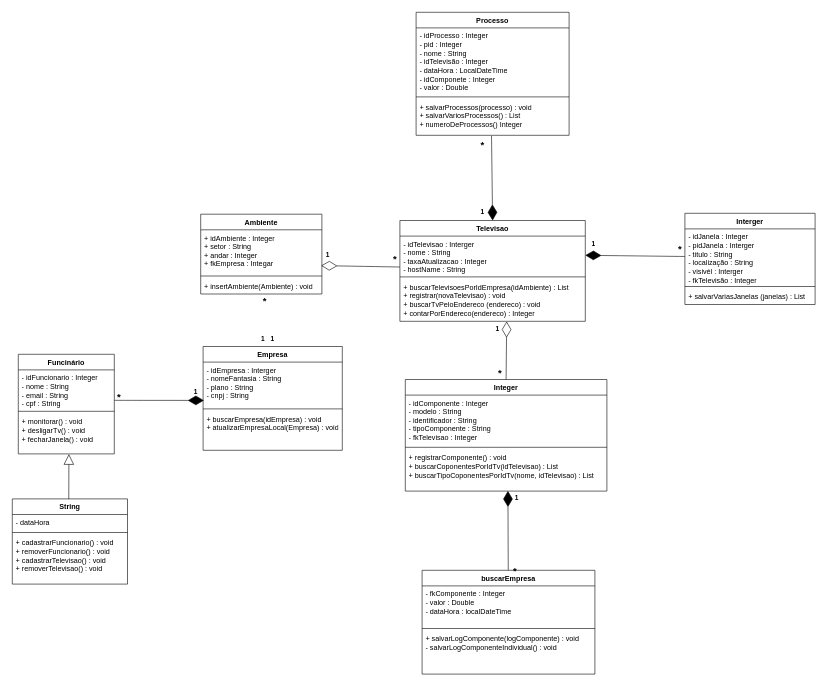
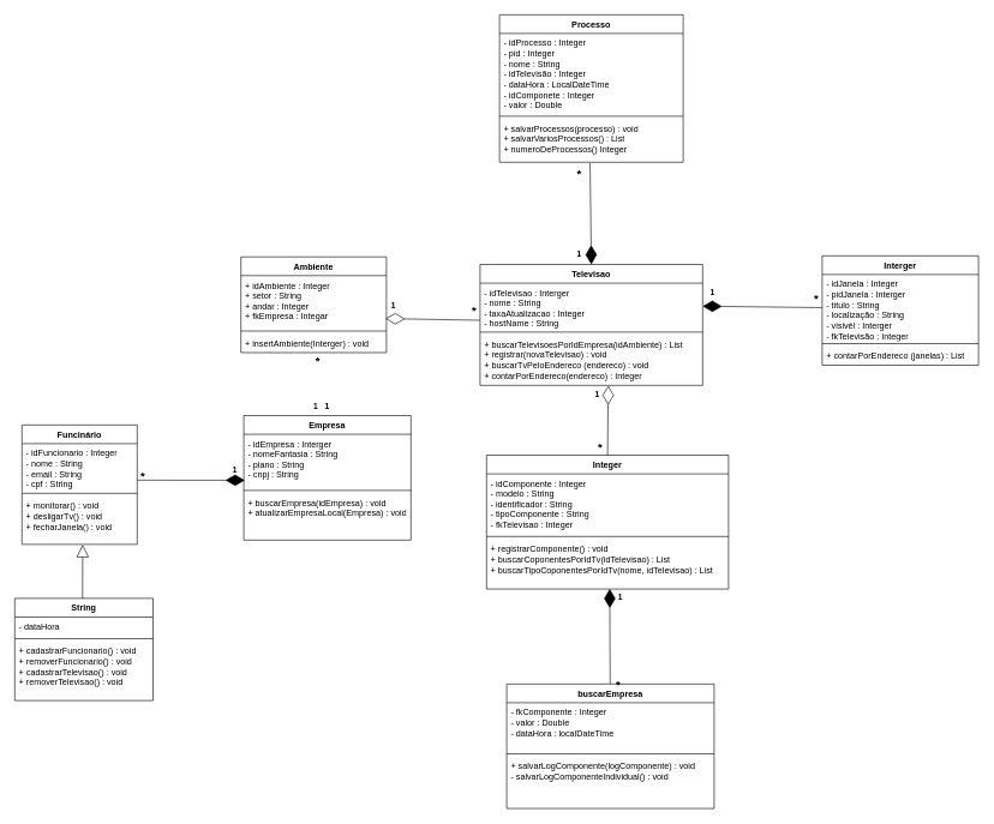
  <mxCell id="0" />
  <mxCell id="1" parent="0" />
  <mxCell id="2" value="Empresa" style="swimlane;fontStyle=1;align=center;verticalAlign=top;childLayout=stackLayout;horizontal=1;startSize=26;horizontalStack=0;resizeParent=1;resizeParentMax=0;resizeLast=0;collapsible=1;marginBottom=0;whiteSpace=wrap;html=1;" parent="1" vertex="1"><mxGeometry x="338" y="577" width="232" height="173" as="geometry" /></mxCell>
  <mxCell id="3" value="- idEmpresa : Interger&lt;div&gt;- nomeFantasia : String&lt;br&gt;&lt;div&gt;- plano : String&lt;/div&gt;&lt;/div&gt;&lt;div&gt;- cnpj : String&lt;/div&gt;" style="text;strokeColor=none;fillColor=none;align=left;verticalAlign=top;spacingLeft=4;spacingRight=4;overflow=hidden;rotatable=0;points=[[0,0.5],[1,0.5]];portConstraint=eastwest;whiteSpace=wrap;html=1;" parent="2" vertex="1"><mxGeometry y="26" width="232" height="74" as="geometry" /></mxCell>
  <mxCell id="4" value="" style="line;strokeWidth=1;fillColor=none;align=left;verticalAlign=middle;spacingTop=-1;spacingLeft=3;spacingRight=3;rotatable=0;labelPosition=right;points=[];portConstraint=eastwest;strokeColor=inherit;" parent="2" vertex="1"><mxGeometry y="100" width="232" height="8" as="geometry" /></mxCell>
  <mxCell id="5" value="+ buscarEmpresa(idEmpresa) : void&lt;div&gt;+ atualizarEmpresaLocal(Empresa) : void&lt;/div&gt;" style="text;strokeColor=none;fillColor=none;align=left;verticalAlign=top;spacingLeft=4;spacingRight=4;overflow=hidden;rotatable=0;points=[[0,0.5],[1,0.5]];portConstraint=eastwest;whiteSpace=wrap;html=1;" parent="2" vertex="1"><mxGeometry y="108" width="232" height="65" as="geometry" /></mxCell>
  <mxCell id="6" value="Funcinário" style="swimlane;fontStyle=1;align=center;verticalAlign=top;childLayout=stackLayout;horizontal=1;startSize=26;horizontalStack=0;resizeParent=1;resizeParentMax=0;resizeLast=0;collapsible=1;marginBottom=0;whiteSpace=wrap;html=1;" parent="1" vertex="1"><mxGeometry x="30" y="590" width="160" height="166" as="geometry" /></mxCell>
  <mxCell id="7" value="- idFuncionario : Integer&lt;div&gt;- nome : String&lt;/div&gt;&lt;div&gt;- email : String&lt;/div&gt;&lt;div&gt;- cpf : String&lt;/div&gt;" style="text;strokeColor=none;fillColor=none;align=left;verticalAlign=top;spacingLeft=4;spacingRight=4;overflow=hidden;rotatable=0;points=[[0,0.5],[1,0.5]];portConstraint=eastwest;whiteSpace=wrap;html=1;" parent="6" vertex="1"><mxGeometry y="26" width="160" height="65" as="geometry" /></mxCell>
  <mxCell id="8" value="" style="line;strokeWidth=1;fillColor=none;align=left;verticalAlign=middle;spacingTop=-1;spacingLeft=3;spacingRight=3;rotatable=0;labelPosition=right;points=[];portConstraint=eastwest;strokeColor=inherit;" parent="6" vertex="1"><mxGeometry y="91" width="160" height="8" as="geometry" /></mxCell>
  <mxCell id="9" value="+ monitorar() : void&lt;div&gt;+ desligarTv() : void&lt;/div&gt;&lt;div&gt;+ fecharJanela() : void&lt;/div&gt;" style="text;strokeColor=none;fillColor=none;align=left;verticalAlign=top;spacingLeft=4;spacingRight=4;overflow=hidden;rotatable=0;points=[[0,0.5],[1,0.5]];portConstraint=eastwest;whiteSpace=wrap;html=1;" parent="6" vertex="1"><mxGeometry y="99" width="160" height="67" as="geometry" /></mxCell>
  <mxCell id="10" value="&lt;b&gt;*&lt;/b&gt;" style="text;html=1;align=center;verticalAlign=middle;whiteSpace=wrap;rounded=0;fontSize=16;" parent="1" vertex="1"><mxGeometry x="190" y="649" width="16" height="22" as="geometry" /></mxCell>
  <mxCell id="11" value="&lt;span style=&quot;font-size: 11px;&quot;&gt;&lt;b&gt;1&lt;/b&gt;&lt;/span&gt;" style="text;html=1;align=center;verticalAlign=middle;whiteSpace=wrap;rounded=0;fontSize=16;" parent="1" vertex="1"><mxGeometry x="318" y="639" width="16" height="22" as="geometry" /></mxCell>
  <mxCell id="12" value="Televisao" style="swimlane;fontStyle=1;align=center;verticalAlign=top;childLayout=stackLayout;horizontal=1;startSize=26;horizontalStack=0;resizeParent=1;resizeParentMax=0;resizeLast=0;collapsible=1;marginBottom=0;whiteSpace=wrap;html=1;" parent="1" vertex="1"><mxGeometry x="666" y="367" width="309" height="168" as="geometry" /></mxCell>
  <mxCell id="13" value="- idTelevisao : Interger&lt;div&gt;- nome : String&lt;/div&gt;&lt;div&gt;- taxaAtualizacao : Integer&lt;/div&gt;&lt;div&gt;- hostName : String&lt;/div&gt;" style="text;strokeColor=none;fillColor=none;align=left;verticalAlign=top;spacingLeft=4;spacingRight=4;overflow=hidden;rotatable=0;points=[[0,0.5],[1,0.5]];portConstraint=eastwest;whiteSpace=wrap;html=1;" parent="12" vertex="1"><mxGeometry y="26" width="309" height="64" as="geometry" /></mxCell>
  <mxCell id="14" value="" style="line;strokeWidth=1;fillColor=none;align=left;verticalAlign=middle;spacingTop=-1;spacingLeft=3;spacingRight=3;rotatable=0;labelPosition=right;points=[];portConstraint=eastwest;strokeColor=inherit;" parent="12" vertex="1"><mxGeometry y="90" width="309" height="8" as="geometry" /></mxCell>
  <mxCell id="15" value="&lt;div&gt;+ buscarTelevisoesPorIdEmpresa(idAmbiente) : List&lt;/div&gt;+ registrar(novaTelevisao) : void&lt;div&gt;+ buscarTvPeloEndereco (endereco) : void&lt;/div&gt;&lt;div&gt;+ contarPorEndereco(endereco) : Integer&lt;/div&gt;" style="text;strokeColor=none;fillColor=none;align=left;verticalAlign=top;spacingLeft=4;spacingRight=4;overflow=hidden;rotatable=0;points=[[0,0.5],[1,0.5]];portConstraint=eastwest;whiteSpace=wrap;html=1;" parent="12" vertex="1"><mxGeometry y="98" width="309" height="70" as="geometry" /></mxCell>
  <mxCell id="16" value="" style="endArrow=diamondThin;endFill=0;endSize=24;html=1;rounded=0;fontSize=12;curved=1;exitX=0;exitY=0.805;exitDx=0;exitDy=0;exitPerimeter=0;entryX=0.994;entryY=0.818;entryDx=0;entryDy=0;entryPerimeter=0;" parent="1" source="13" target="20" edge="1"><mxGeometry width="160" relative="1" as="geometry"><mxPoint x="623" y="426" as="sourcePoint" /><mxPoint x="563" y="426" as="targetPoint" /></mxGeometry></mxCell>
  <mxCell id="17" value="&lt;b&gt;*&lt;/b&gt;" style="text;html=1;align=center;verticalAlign=middle;whiteSpace=wrap;rounded=0;fontSize=16;" parent="1" vertex="1"><mxGeometry x="650" y="420" width="16" height="22" as="geometry" /></mxCell>
  <mxCell id="18" value="&lt;span style=&quot;font-size: 11px;&quot;&gt;&lt;b&gt;1&lt;/b&gt;&lt;/span&gt;" style="text;html=1;align=center;verticalAlign=middle;whiteSpace=wrap;rounded=0;fontSize=16;" parent="1" vertex="1"><mxGeometry x="538" y="412" width="16" height="22" as="geometry" /></mxCell>
  <mxCell id="19" value="Ambiente" style="swimlane;fontStyle=1;align=center;verticalAlign=top;childLayout=stackLayout;horizontal=1;startSize=26;horizontalStack=0;resizeParent=1;resizeParentMax=0;resizeLast=0;collapsible=1;marginBottom=0;whiteSpace=wrap;html=1;" parent="1" vertex="1"><mxGeometry x="334" y="356.5" width="202" height="133" as="geometry" /></mxCell>
  <mxCell id="20" value="&lt;div&gt;+ idAmbiente : Integer&lt;/div&gt;+ setor : String&lt;div&gt;+ andar : Integer&lt;/div&gt;&lt;div&gt;+ fkEmpresa : Integar&lt;/div&gt;" style="text;strokeColor=none;fillColor=none;align=left;verticalAlign=top;spacingLeft=4;spacingRight=4;overflow=hidden;rotatable=0;points=[[0,0.5],[1,0.5]];portConstraint=eastwest;whiteSpace=wrap;html=1;" parent="19" vertex="1"><mxGeometry y="26" width="202" height="73" as="geometry" /></mxCell>
  <mxCell id="21" value="" style="line;strokeWidth=1;fillColor=none;align=left;verticalAlign=middle;spacingTop=-1;spacingLeft=3;spacingRight=3;rotatable=0;labelPosition=right;points=[];portConstraint=eastwest;strokeColor=inherit;" parent="19" vertex="1"><mxGeometry y="99" width="202" height="8" as="geometry" /></mxCell>
- <mxCell id="22" value="+ insertAmbiente&lt;span style=&quot;background-color: initial;&quot;&gt;(Ambiente) : void&lt;/span&gt;" style="text;strokeColor=none;fillColor=none;align=left;verticalAlign=top;spacingLeft=4;spacingRight=4;overflow=hidden;rotatable=0;points=[[0,0.5],[1,0.5]];portConstraint=eastwest;whiteSpace=wrap;html=1;" parent="19" vertex="1"><mxGeometry y="107" width="202" height="26" as="geometry" /></mxCell>
+ <mxCell id="22" value="+ insertAmbiente&lt;span style=&quot;background-color: initial;&quot;&gt;(Interger) : void&lt;/span&gt;" style="text;strokeColor=none;fillColor=none;align=left;verticalAlign=top;spacingLeft=4;spacingRight=4;overflow=hidden;rotatable=0;points=[[0,0.5],[1,0.5]];portConstraint=eastwest;whiteSpace=wrap;html=1;" parent="19" vertex="1"><mxGeometry y="107" width="202" height="26" as="geometry" /></mxCell>
  <mxCell id="23" value="&lt;b&gt;*&lt;/b&gt;" style="text;html=1;align=center;verticalAlign=middle;whiteSpace=wrap;rounded=0;fontSize=16;" parent="1" vertex="1"><mxGeometry x="433" y="489.5" width="16" height="22" as="geometry" /></mxCell>
  <mxCell id="24" value="&lt;span style=&quot;font-size: 11px;&quot;&gt;&lt;b&gt;1&lt;/b&gt;&lt;/span&gt;" style="text;html=1;align=center;verticalAlign=middle;whiteSpace=wrap;rounded=0;fontSize=16;" parent="1" vertex="1"><mxGeometry x="446" y="551" width="16" height="22" as="geometry" /></mxCell>
  <mxCell id="25" value="Interger" style="swimlane;fontStyle=1;align=center;verticalAlign=top;childLayout=stackLayout;horizontal=1;startSize=26;horizontalStack=0;resizeParent=1;resizeParentMax=0;resizeLast=0;collapsible=1;marginBottom=0;whiteSpace=wrap;html=1;" parent="1" vertex="1"><mxGeometry x="1141" y="355" width="217" height="152" as="geometry" /></mxCell>
  <mxCell id="26" value="&lt;div&gt;- idJanela : Integer&lt;/div&gt;- pidJanela : Interger&lt;div&gt;- titulo : String&lt;/div&gt;&lt;div&gt;- localização : String&lt;/div&gt;&lt;div&gt;- visivél : Interger&lt;/div&gt;&lt;div&gt;- fkTelevisão : Integer&lt;/div&gt;" style="text;strokeColor=none;fillColor=none;align=left;verticalAlign=top;spacingLeft=4;spacingRight=4;overflow=hidden;rotatable=0;points=[[0,0.5],[1,0.5]];portConstraint=eastwest;whiteSpace=wrap;html=1;" parent="25" vertex="1"><mxGeometry y="26" width="217" height="92" as="geometry" /></mxCell>
  <mxCell id="27" value="" style="line;strokeWidth=1;fillColor=none;align=left;verticalAlign=middle;spacingTop=-1;spacingLeft=3;spacingRight=3;rotatable=0;labelPosition=right;points=[];portConstraint=eastwest;strokeColor=inherit;" parent="25" vertex="1"><mxGeometry y="118" width="217" height="8" as="geometry" /></mxCell>
- <mxCell id="28" value="+ salvarVariasJanelas (janelas)&amp;nbsp;&lt;span style=&quot;background-color: initial;&quot;&gt;: List&lt;/span&gt;" style="text;strokeColor=none;fillColor=none;align=left;verticalAlign=top;spacingLeft=4;spacingRight=4;overflow=hidden;rotatable=0;points=[[0,0.5],[1,0.5]];portConstraint=eastwest;whiteSpace=wrap;html=1;" parent="25" vertex="1"><mxGeometry y="126" width="217" height="26" as="geometry" /></mxCell>
+ <mxCell id="28" value="+ contarPorEndereco (janelas)&amp;nbsp;&lt;span style=&quot;background-color: initial;&quot;&gt;: List&lt;/span&gt;" style="text;strokeColor=none;fillColor=none;align=left;verticalAlign=top;spacingLeft=4;spacingRight=4;overflow=hidden;rotatable=0;points=[[0,0.5],[1,0.5]];portConstraint=eastwest;whiteSpace=wrap;html=1;" parent="25" vertex="1"><mxGeometry y="126" width="217" height="26" as="geometry" /></mxCell>
  <mxCell id="29" value="" style="endArrow=diamondThin;endFill=1;endSize=24;html=1;rounded=0;fontSize=12;curved=1;exitX=0;exitY=0.5;exitDx=0;exitDy=0;entryX=1;entryY=0.5;entryDx=0;entryDy=0;" parent="1" source="26" target="13" edge="1"><mxGeometry width="160" relative="1" as="geometry"><mxPoint x="1028.46" y="428" as="sourcePoint" /><mxPoint x="825.998" y="423" as="targetPoint" /></mxGeometry></mxCell>
  <mxCell id="30" value="&lt;b&gt;*&lt;/b&gt;" style="text;html=1;align=center;verticalAlign=middle;whiteSpace=wrap;rounded=0;fontSize=16;" parent="1" vertex="1"><mxGeometry x="1125" y="403" width="16" height="22" as="geometry" /></mxCell>
  <mxCell id="31" value="&lt;span style=&quot;font-size: 11px;&quot;&gt;&lt;b&gt;1&lt;/b&gt;&lt;/span&gt;" style="text;html=1;align=center;verticalAlign=middle;whiteSpace=wrap;rounded=0;fontSize=16;" parent="1" vertex="1"><mxGeometry x="981" y="393" width="16" height="22" as="geometry" /></mxCell>
  <mxCell id="32" value="Integer" style="swimlane;fontStyle=1;align=center;verticalAlign=top;childLayout=stackLayout;horizontal=1;startSize=26;horizontalStack=0;resizeParent=1;resizeParentMax=0;resizeLast=0;collapsible=1;marginBottom=0;whiteSpace=wrap;html=1;" parent="1" vertex="1"><mxGeometry x="675" y="632" width="336" height="186" as="geometry" /></mxCell>
  <mxCell id="33" value="&lt;div&gt;- idComponente : Integer&lt;/div&gt;- modelo : String&lt;div&gt;- identificador : String&lt;/div&gt;&lt;div&gt;- tipoComponente : String&lt;/div&gt;&lt;div&gt;- fkTelevisao : Integer&lt;/div&gt;" style="text;strokeColor=none;fillColor=none;align=left;verticalAlign=top;spacingLeft=4;spacingRight=4;overflow=hidden;rotatable=0;points=[[0,0.5],[1,0.5]];portConstraint=eastwest;whiteSpace=wrap;html=1;" parent="32" vertex="1"><mxGeometry y="26" width="336" height="83" as="geometry" /></mxCell>
  <mxCell id="34" value="" style="line;strokeWidth=1;fillColor=none;align=left;verticalAlign=middle;spacingTop=-1;spacingLeft=3;spacingRight=3;rotatable=0;labelPosition=right;points=[];portConstraint=eastwest;strokeColor=inherit;" parent="32" vertex="1"><mxGeometry y="109" width="336" height="8" as="geometry" /></mxCell>
  <mxCell id="35" value="+ registrarComponente() : void&lt;div&gt;+ buscarCoponentesPorIdTv(idTelevisao) : List&lt;/div&gt;&lt;div&gt;+ buscarTipoCoponentesPorIdTv(nome, idTelevisao) : List&lt;br&gt;&lt;/div&gt;" style="text;strokeColor=none;fillColor=none;align=left;verticalAlign=top;spacingLeft=4;spacingRight=4;overflow=hidden;rotatable=0;points=[[0,0.5],[1,0.5]];portConstraint=eastwest;whiteSpace=wrap;html=1;" parent="32" vertex="1"><mxGeometry y="117" width="336" height="69" as="geometry" /></mxCell>
  <mxCell id="36" value="&lt;b&gt;*&lt;/b&gt;" style="text;html=1;align=center;verticalAlign=middle;whiteSpace=wrap;rounded=0;fontSize=16;" parent="1" vertex="1"><mxGeometry x="825" y="610" width="16" height="22" as="geometry" /></mxCell>
  <mxCell id="37" value="&lt;span style=&quot;font-size: 11px;&quot;&gt;&lt;b&gt;1&lt;/b&gt;&lt;/span&gt;" style="text;html=1;align=center;verticalAlign=middle;whiteSpace=wrap;rounded=0;fontSize=16;" parent="1" vertex="1"><mxGeometry x="821" y="535" width="16" height="22" as="geometry" /></mxCell>
  <mxCell id="38" value="Processo" style="swimlane;fontStyle=1;align=center;verticalAlign=top;childLayout=stackLayout;horizontal=1;startSize=26;horizontalStack=0;resizeParent=1;resizeParentMax=0;resizeLast=0;collapsible=1;marginBottom=0;whiteSpace=wrap;html=1;" parent="1" vertex="1"><mxGeometry x="693" y="20" width="255" height="205" as="geometry" /></mxCell>
  <mxCell id="39" value="- idProcesso : Integer&lt;div&gt;- pid : Integer&lt;/div&gt;&lt;div&gt;- nome : String&lt;/div&gt;&lt;div&gt;- idTelevisão : Integer&lt;/div&gt;&lt;div&gt;- dataHora : LocalDateTime&lt;/div&gt;&lt;div&gt;- idComponete : Integer&lt;/div&gt;&lt;div&gt;- valor : Double&lt;/div&gt;" style="text;strokeColor=none;fillColor=none;align=left;verticalAlign=top;spacingLeft=4;spacingRight=4;overflow=hidden;rotatable=0;points=[[0,0.5],[1,0.5]];portConstraint=eastwest;whiteSpace=wrap;html=1;" parent="38" vertex="1"><mxGeometry y="26" width="255" height="111" as="geometry" /></mxCell>
  <mxCell id="40" value="" style="line;strokeWidth=1;fillColor=none;align=left;verticalAlign=middle;spacingTop=-1;spacingLeft=3;spacingRight=3;rotatable=0;labelPosition=right;points=[];portConstraint=eastwest;strokeColor=inherit;" parent="38" vertex="1"><mxGeometry y="137" width="255" height="8" as="geometry" /></mxCell>
  <mxCell id="41" value="+ salvarProcessos(processo) : void&lt;div&gt;+ salvarVariosProcessos() : List&lt;/div&gt;&lt;div&gt;+ numeroDeProcessos() Integer&lt;/div&gt;" style="text;strokeColor=none;fillColor=none;align=left;verticalAlign=top;spacingLeft=4;spacingRight=4;overflow=hidden;rotatable=0;points=[[0,0.5],[1,0.5]];portConstraint=eastwest;whiteSpace=wrap;html=1;" parent="38" vertex="1"><mxGeometry y="145" width="255" height="60" as="geometry" /></mxCell>
  <mxCell id="42" value="buscarEmpresa" style="swimlane;fontStyle=1;align=center;verticalAlign=top;childLayout=stackLayout;horizontal=1;startSize=26;horizontalStack=0;resizeParent=1;resizeParentMax=0;resizeLast=0;collapsible=1;marginBottom=0;whiteSpace=wrap;html=1;" parent="1" vertex="1"><mxGeometry x="703" y="950" width="288" height="173" as="geometry" /></mxCell>
  <mxCell id="43" value="&lt;div&gt;- fkComponente : Integer&lt;/div&gt;- valor : Double&lt;div&gt;- dataHora : localDateTime&lt;/div&gt;" style="text;strokeColor=none;fillColor=none;align=left;verticalAlign=top;spacingLeft=4;spacingRight=4;overflow=hidden;rotatable=0;points=[[0,0.5],[1,0.5]];portConstraint=eastwest;whiteSpace=wrap;html=1;" parent="42" vertex="1"><mxGeometry y="26" width="288" height="67" as="geometry" /></mxCell>
  <mxCell id="44" value="" style="line;strokeWidth=1;fillColor=none;align=left;verticalAlign=middle;spacingTop=-1;spacingLeft=3;spacingRight=3;rotatable=0;labelPosition=right;points=[];portConstraint=eastwest;strokeColor=inherit;" parent="42" vertex="1"><mxGeometry y="93" width="288" height="8" as="geometry" /></mxCell>
  <mxCell id="45" value="+ salvarLogComponente(logComponente) : void&lt;div&gt;- salvarLogComponenteIndividual() : void&lt;/div&gt;" style="text;strokeColor=none;fillColor=none;align=left;verticalAlign=top;spacingLeft=4;spacingRight=4;overflow=hidden;rotatable=0;points=[[0,0.5],[1,0.5]];portConstraint=eastwest;whiteSpace=wrap;html=1;" parent="42" vertex="1"><mxGeometry y="101" width="288" height="72" as="geometry" /></mxCell>
  <mxCell id="46" value="" style="endArrow=diamondThin;endFill=1;endSize=24;html=1;rounded=0;fontSize=12;curved=1;entryX=0.509;entryY=0.996;entryDx=0;entryDy=0;entryPerimeter=0;" parent="1" source="42" target="35" edge="1"><mxGeometry width="160" relative="1" as="geometry"><mxPoint x="849" y="961" as="sourcePoint" /><mxPoint x="847" y="841" as="targetPoint" /></mxGeometry></mxCell>
  <mxCell id="47" value="&lt;b&gt;*&lt;/b&gt;" style="text;html=1;align=center;verticalAlign=middle;whiteSpace=wrap;rounded=0;fontSize=16;" parent="1" vertex="1"><mxGeometry x="850" y="939" width="16" height="22" as="geometry" /></mxCell>
  <mxCell id="48" value="&lt;span style=&quot;font-size: 11px;&quot;&gt;&lt;b&gt;1&lt;/b&gt;&lt;/span&gt;" style="text;html=1;align=center;verticalAlign=middle;whiteSpace=wrap;rounded=0;fontSize=16;" parent="1" vertex="1"><mxGeometry x="853" y="817" width="16" height="22" as="geometry" /></mxCell>
  <mxCell id="49" value="" style="endArrow=diamondThin;endFill=1;endSize=24;html=1;rounded=0;fontSize=12;curved=1;exitX=0.493;exitY=1.018;exitDx=0;exitDy=0;exitPerimeter=0;entryX=0.5;entryY=0;entryDx=0;entryDy=0;" parent="1" source="41" target="12" edge="1"><mxGeometry width="160" relative="1" as="geometry"><mxPoint x="694" y="279" as="sourcePoint" /><mxPoint x="854" y="279" as="targetPoint" /></mxGeometry></mxCell>
  <mxCell id="50" value="&lt;span style=&quot;font-size: 11px;&quot;&gt;&lt;b&gt;1&lt;/b&gt;&lt;/span&gt;" style="text;html=1;align=center;verticalAlign=middle;whiteSpace=wrap;rounded=0;fontSize=16;" parent="1" vertex="1"><mxGeometry x="796" y="339" width="16" height="22" as="geometry" /></mxCell>
  <mxCell id="51" value="&lt;b&gt;*&lt;/b&gt;" style="text;html=1;align=center;verticalAlign=middle;whiteSpace=wrap;rounded=0;fontSize=16;" parent="1" vertex="1"><mxGeometry x="796" y="230" width="16" height="22" as="geometry" /></mxCell>
  <mxCell id="52" value="" style="endArrow=diamondThin;endFill=0;endSize=24;html=1;rounded=0;fontSize=12;curved=1;exitX=0.5;exitY=0;exitDx=0;exitDy=0;entryX=0.576;entryY=1.004;entryDx=0;entryDy=0;entryPerimeter=0;" parent="1" source="32" target="15" edge="1"><mxGeometry width="160" relative="1" as="geometry"><mxPoint x="672" y="558" as="sourcePoint" /><mxPoint x="750" y="535" as="targetPoint" /></mxGeometry></mxCell>
  <mxCell id="53" value="" style="endArrow=diamondThin;endFill=1;endSize=24;html=1;rounded=0;fontSize=12;curved=1;entryX=0.006;entryY=0.863;entryDx=0;entryDy=0;entryPerimeter=0;" parent="1" target="3" edge="1"><mxGeometry width="160" relative="1" as="geometry"><mxPoint x="190" y="666.73" as="sourcePoint" /><mxPoint x="350" y="666.73" as="targetPoint" /></mxGeometry></mxCell>
  <mxCell id="54" value="&lt;span style=&quot;font-size: 11px;&quot;&gt;&lt;b&gt;1&lt;/b&gt;&lt;/span&gt;" style="text;html=1;align=center;verticalAlign=middle;whiteSpace=wrap;rounded=0;fontSize=16;" parent="1" vertex="1"><mxGeometry x="430" y="551" width="16" height="22" as="geometry" /></mxCell>
  <mxCell id="55" style="rounded=0;orthogonalLoop=1;jettySize=auto;html=1;entryX=0.527;entryY=1.006;entryDx=0;entryDy=0;entryPerimeter=0;fontSize=12;startSize=8;endSize=15;strokeColor=default;align=center;verticalAlign=middle;fontFamily=Helvetica;fontColor=default;labelBackgroundColor=default;endArrow=block;endFill=0;" parent="1" target="9" edge="1"><mxGeometry relative="1" as="geometry"><mxPoint x="114.159" y="835" as="sourcePoint" /></mxGeometry></mxCell>
  <mxCell id="56" value="String" style="swimlane;fontStyle=1;align=center;verticalAlign=top;childLayout=stackLayout;horizontal=1;startSize=26;horizontalStack=0;resizeParent=1;resizeParentMax=0;resizeLast=0;collapsible=1;marginBottom=0;whiteSpace=wrap;html=1;" parent="1" vertex="1"><mxGeometry x="20" y="831" width="192" height="142" as="geometry" /></mxCell>
  <mxCell id="57" value="- dataHora" style="text;strokeColor=none;fillColor=none;align=left;verticalAlign=top;spacingLeft=4;spacingRight=4;overflow=hidden;rotatable=0;points=[[0,0.5],[1,0.5]];portConstraint=eastwest;whiteSpace=wrap;html=1;" parent="56" vertex="1"><mxGeometry y="26" width="192" height="26" as="geometry" /></mxCell>
  <mxCell id="58" value="" style="line;strokeWidth=1;fillColor=none;align=left;verticalAlign=middle;spacingTop=-1;spacingLeft=3;spacingRight=3;rotatable=0;labelPosition=right;points=[];portConstraint=eastwest;strokeColor=inherit;" parent="56" vertex="1"><mxGeometry y="52" width="192" height="8" as="geometry" /></mxCell>
  <mxCell id="59" value="+ cadastrarFuncionario() : void&lt;div&gt;+ removerFuncionario() : void&lt;/div&gt;&lt;div&gt;+ cadastrarTelevisao() : void&lt;br&gt;+ removerTelevisao() : void&lt;/div&gt;" style="text;strokeColor=none;fillColor=none;align=left;verticalAlign=top;spacingLeft=4;spacingRight=4;overflow=hidden;rotatable=0;points=[[0,0.5],[1,0.5]];portConstraint=eastwest;whiteSpace=wrap;html=1;" parent="56" vertex="1"><mxGeometry y="60" width="192" height="82" as="geometry" /></mxCell>
